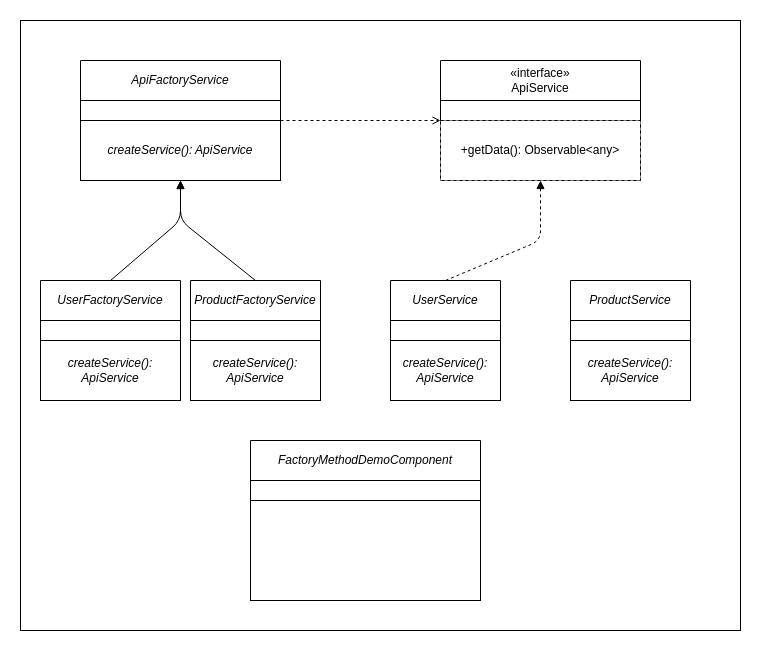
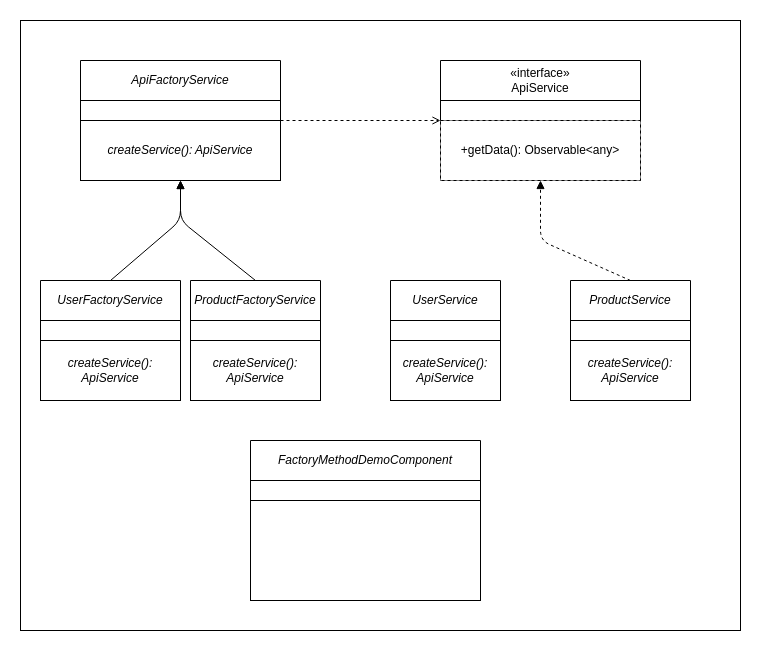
  <mxCell id="0" />
  <mxCell id="1" parent="0" />
  <mxCell id="2" value="" style="rounded=0;whiteSpace=wrap;html=1;" vertex="1" parent="1"><mxGeometry x="20" y="20" width="720" height="610" as="geometry" /></mxCell>
  <mxCell id="3" value="&lt;font&gt;&lt;span style=&quot;font-weight: 400;&quot;&gt;«interface»&lt;/span&gt;&lt;br style=&quot;scrollbar-color: light-dark(#e2e2e2, #4b4b4b)&lt;br/&gt;&#09;&#09;&#09;&#09;&#09;light-dark(#fbfbfb, var(--dark-panel-color)); font-weight: 400;&quot;&gt;&lt;span style=&quot;font-weight: 400;&quot;&gt;ApiService&lt;/span&gt;&lt;/font&gt;" style="swimlane;whiteSpace=wrap;html=1;strokeColor=light-dark(#000000,#FFFFFF);startSize=40;labelBackgroundColor=none;fontColor=default;" vertex="1" parent="1"><mxGeometry x="440" y="60" width="200" height="120" as="geometry" /></mxCell>
  <mxCell id="4" value="" style="rounded=0;whiteSpace=wrap;html=1;" vertex="1" parent="3"><mxGeometry y="40" width="200" height="20" as="geometry" /></mxCell>
  <mxCell id="5" value="&lt;span style=&quot;&quot;&gt;+getData(): Observable&amp;lt;any&amp;gt;&lt;/span&gt;" style="rounded=0;whiteSpace=wrap;html=1;fontColor=default;dashed=1;" vertex="1" parent="3"><mxGeometry y="60" width="200" height="60" as="geometry" /></mxCell>
  <mxCell id="6" value="&lt;font&gt;&lt;i&gt;&lt;span style=&quot;font-weight: 400;&quot;&gt;ApiFactoryService&lt;/span&gt;&lt;/i&gt;&lt;/font&gt;" style="swimlane;whiteSpace=wrap;html=1;strokeColor=light-dark(#000000,#FFFFFF);startSize=40;labelBackgroundColor=none;fontColor=default;" vertex="1" parent="1"><mxGeometry x="80" y="60" width="200" height="120" as="geometry" /></mxCell>
  <mxCell id="7" value="" style="rounded=0;whiteSpace=wrap;html=1;" vertex="1" parent="6"><mxGeometry y="40" width="200" height="20" as="geometry" /></mxCell>
  <mxCell id="8" value="createService(): ApiService" style="rounded=0;whiteSpace=wrap;html=1;fontColor=default;fontStyle=2" vertex="1" parent="6"><mxGeometry y="60" width="200" height="60" as="geometry" /></mxCell>
- <mxCell id="9" value="" style="endArrow=block;html=1;entryX=0.5;entryY=1;entryDx=0;entryDy=0;dashed=1;endFill=1;exitX=0.5;exitY=0;exitDx=0;exitDy=0;" edge="1" parent="1" source="11" target="5"><mxGeometry width="50" height="50" relative="1" as="geometry"><mxPoint x="540" y="250" as="sourcePoint" /><mxPoint x="550" y="250" as="targetPoint" /><Array as="points"><mxPoint x="540" y="240" /></Array></mxGeometry></mxCell>
  <mxCell id="10" value="" style="endArrow=open;html=1;entryX=0;entryY=0;entryDx=0;entryDy=0;dashed=1;endFill=0;exitX=1;exitY=0;exitDx=0;exitDy=0;" edge="1" parent="1" source="8" target="5"><mxGeometry width="50" height="50" relative="1" as="geometry"><mxPoint x="380" y="310" as="sourcePoint" /><mxPoint x="380" y="190" as="targetPoint" /></mxGeometry></mxCell>
  <mxCell id="11" value="&lt;font&gt;&lt;i&gt;&lt;span style=&quot;font-weight: 400;&quot;&gt;UserService&lt;/span&gt;&lt;/i&gt;&lt;/font&gt;" style="swimlane;whiteSpace=wrap;html=1;strokeColor=light-dark(#000000,#FFFFFF);startSize=40;labelBackgroundColor=none;fontColor=default;" vertex="1" parent="1"><mxGeometry x="390" y="280" width="110" height="120" as="geometry" /></mxCell>
  <mxCell id="12" value="" style="rounded=0;whiteSpace=wrap;html=1;" vertex="1" parent="11"><mxGeometry y="40" width="110" height="20" as="geometry" /></mxCell>
  <mxCell id="13" value="createService(): ApiService" style="rounded=0;whiteSpace=wrap;html=1;fontColor=default;fontStyle=2" vertex="1" parent="11"><mxGeometry y="60" width="110" height="60" as="geometry" /></mxCell>
  <mxCell id="14" value="&lt;font&gt;&lt;i&gt;&lt;span style=&quot;font-weight: 400;&quot;&gt;ProductService&lt;/span&gt;&lt;/i&gt;&lt;/font&gt;" style="swimlane;whiteSpace=wrap;html=1;strokeColor=light-dark(#000000,#FFFFFF);startSize=40;labelBackgroundColor=none;fontColor=default;" vertex="1" parent="1"><mxGeometry x="570" y="280" width="120" height="120" as="geometry" /></mxCell>
  <mxCell id="15" value="" style="rounded=0;whiteSpace=wrap;html=1;" vertex="1" parent="14"><mxGeometry y="40" width="120" height="20" as="geometry" /></mxCell>
  <mxCell id="16" value="createService(): ApiService" style="rounded=0;whiteSpace=wrap;html=1;fontColor=default;fontStyle=2" vertex="1" parent="14"><mxGeometry y="60" width="120" height="60" as="geometry" /></mxCell>
  <mxCell id="17" value="&lt;font&gt;&lt;i&gt;&lt;span style=&quot;font-weight: 400;&quot;&gt;ProductFactoryService&lt;/span&gt;&lt;/i&gt;&lt;/font&gt;" style="swimlane;whiteSpace=wrap;html=1;strokeColor=light-dark(#000000,#FFFFFF);startSize=40;labelBackgroundColor=none;fontColor=default;" vertex="1" parent="1"><mxGeometry x="190" y="280" width="130" height="120" as="geometry" /></mxCell>
  <mxCell id="18" value="" style="rounded=0;whiteSpace=wrap;html=1;" vertex="1" parent="17"><mxGeometry y="40" width="130" height="20" as="geometry" /></mxCell>
  <mxCell id="19" value="createService(): ApiService" style="rounded=0;whiteSpace=wrap;html=1;fontColor=default;fontStyle=2" vertex="1" parent="17"><mxGeometry y="60" width="130" height="60" as="geometry" /></mxCell>
  <mxCell id="20" value="&lt;font&gt;&lt;i&gt;&lt;span style=&quot;font-weight: 400;&quot;&gt;UserFactoryService&lt;/span&gt;&lt;/i&gt;&lt;/font&gt;" style="swimlane;whiteSpace=wrap;html=1;strokeColor=light-dark(#000000,#FFFFFF);startSize=40;labelBackgroundColor=none;fontColor=default;" vertex="1" parent="1"><mxGeometry x="40" y="280" width="140" height="120" as="geometry" /></mxCell>
  <mxCell id="21" value="" style="rounded=0;whiteSpace=wrap;html=1;" vertex="1" parent="20"><mxGeometry y="40" width="140" height="20" as="geometry" /></mxCell>
  <mxCell id="22" value="createService(): ApiService" style="rounded=0;whiteSpace=wrap;html=1;fontColor=default;fontStyle=2" vertex="1" parent="20"><mxGeometry y="60" width="140" height="60" as="geometry" /></mxCell>
  <mxCell id="23" value="" style="endArrow=block;html=1;entryX=0.5;entryY=1;entryDx=0;entryDy=0;endFill=1;exitX=0.5;exitY=0;exitDx=0;exitDy=0;" edge="1" parent="1" source="20" target="8"><mxGeometry width="50" height="50" relative="1" as="geometry"><mxPoint x="179.17" y="260" as="sourcePoint" /><mxPoint x="179.17" y="190" as="targetPoint" /><Array as="points"><mxPoint x="180" y="220" /></Array></mxGeometry></mxCell>
  <mxCell id="24" value="" style="endArrow=block;html=1;entryX=0.5;entryY=1;entryDx=0;entryDy=0;endFill=1;exitX=0.5;exitY=0;exitDx=0;exitDy=0;" edge="1" parent="1" source="17" target="8"><mxGeometry width="50" height="50" relative="1" as="geometry"><mxPoint x="120" y="290" as="sourcePoint" /><mxPoint x="190" y="190" as="targetPoint" /><Array as="points"><mxPoint x="180" y="220" /></Array></mxGeometry></mxCell>
+ <mxCell id="25" value="" style="endArrow=block;html=1;entryX=0.5;entryY=1;entryDx=0;entryDy=0;dashed=1;endFill=1;exitX=0.5;exitY=0;exitDx=0;exitDy=0;" edge="1" parent="1" source="14" target="3"><mxGeometry width="50" height="50" relative="1" as="geometry"><mxPoint x="455" y="290" as="sourcePoint" /><mxPoint x="550" y="190" as="targetPoint" /><Array as="points"><mxPoint x="540" y="240" /></Array></mxGeometry></mxCell>
  <mxCell id="26" value="&lt;span style=&quot;font-weight: 400;&quot;&gt;&lt;i&gt;FactoryMethodDemoComponent&lt;/i&gt;&lt;/span&gt;" style="swimlane;whiteSpace=wrap;html=1;strokeColor=light-dark(#000000,#FFFFFF);startSize=40;labelBackgroundColor=none;fontColor=default;" vertex="1" parent="1"><mxGeometry x="250" y="440" width="230" height="160" as="geometry" /></mxCell>
  <mxCell id="27" value="" style="rounded=0;whiteSpace=wrap;html=1;" vertex="1" parent="26"><mxGeometry y="40" width="230" height="20" as="geometry" /></mxCell>
  <mxCell id="28" value="&lt;div&gt;&lt;font&gt;- userFactory: UserFactoryService&lt;/font&gt;&lt;/div&gt;&lt;div&gt;&lt;font&gt;- productFactory: ProductFactoryService&lt;/font&gt;&lt;/div&gt;&lt;div&gt;&lt;font&gt;+ loadUserData()&lt;/font&gt;&lt;/div&gt;&lt;div&gt;&lt;font&gt;+ loadProductData()&lt;/font&gt;&lt;/div&gt;" style="rounded=0;whiteSpace=wrap;html=1;fontColor=#FFFFFF;fontStyle=2;align=left;" vertex="1" parent="26"><mxGeometry y="60" width="230" height="100" as="geometry" /></mxCell>
